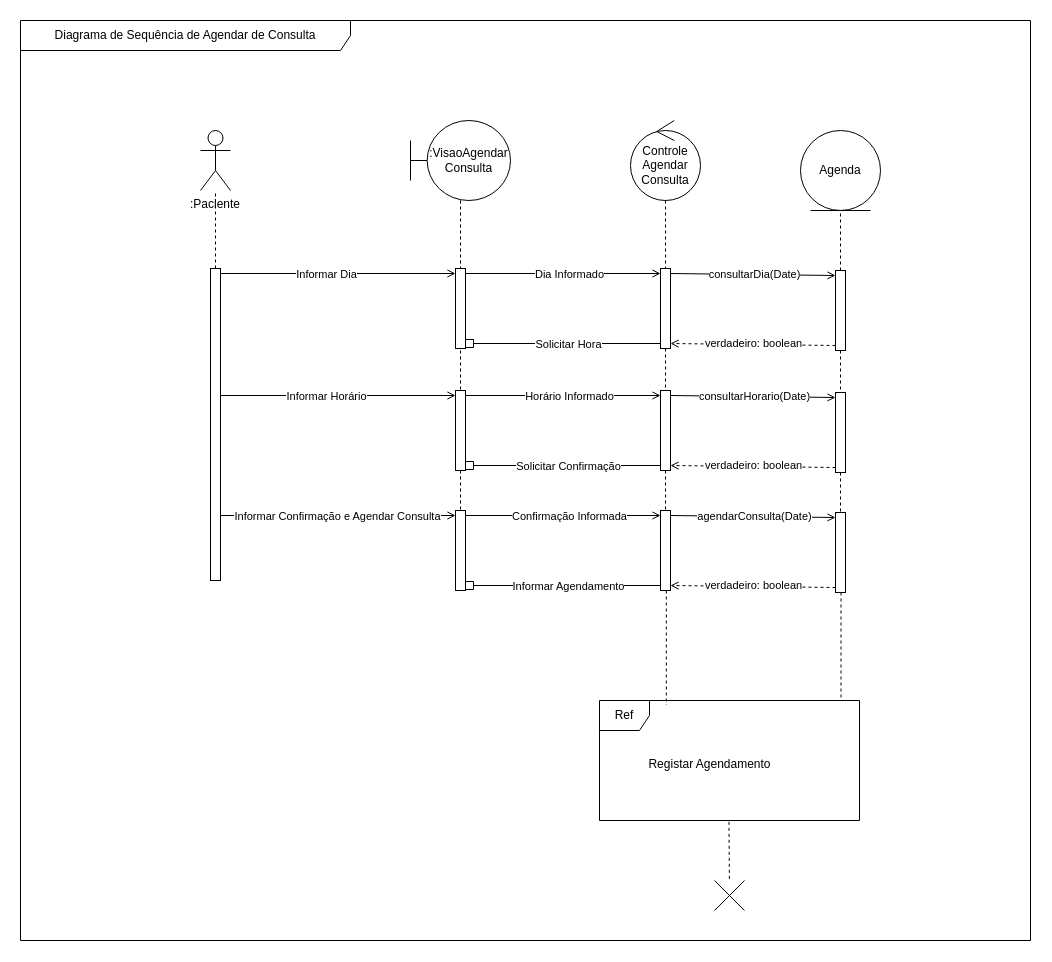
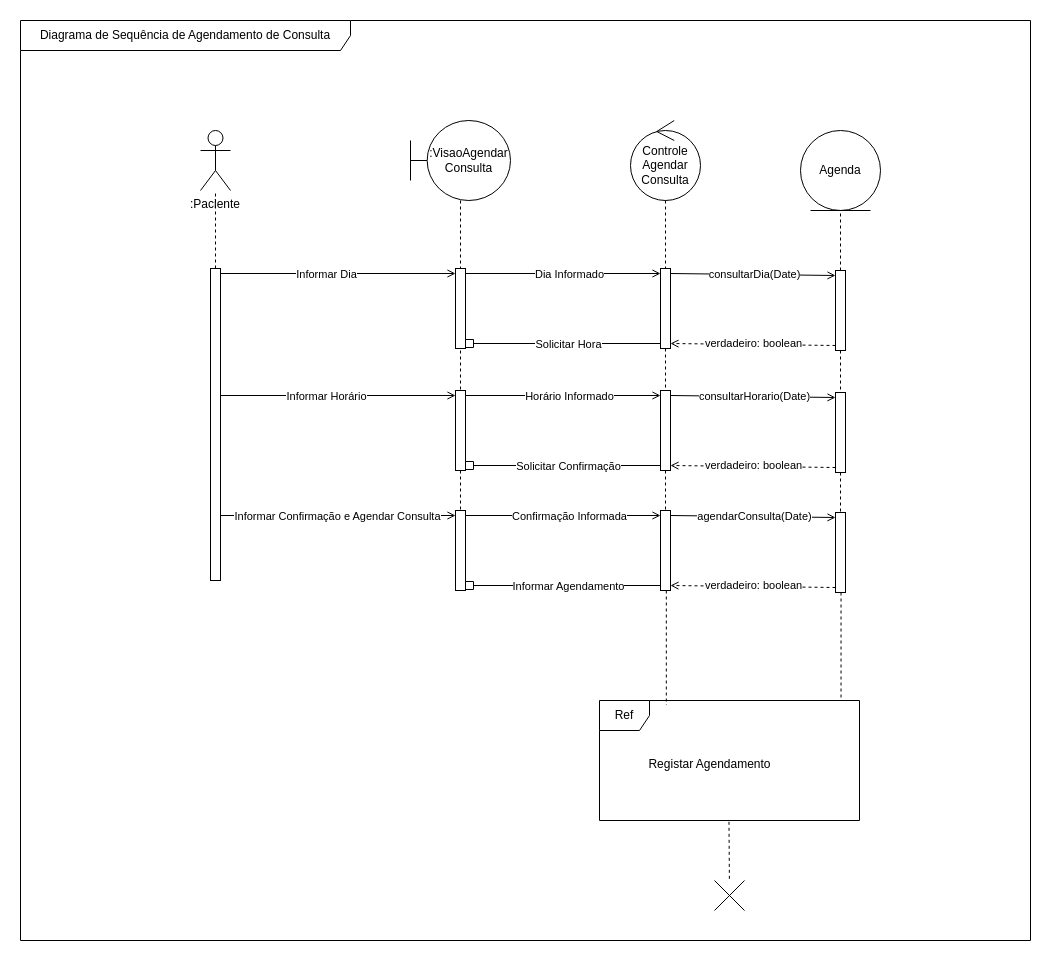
  <mxCell id="0" />
  <mxCell id="1" parent="0" />
  <mxCell id="2" style="rounded=0;orthogonalLoop=1;jettySize=auto;html=1;dashed=1;endArrow=none;endFill=0;textShadow=0;labelBackgroundColor=light-dark(default, #ffffff);" edge="1" parent="1" source="3" target="4"><mxGeometry relative="1" as="geometry" /></mxCell>
  <mxCell id="3" value="" style="html=1;points=[[0,0,0,0,5],[0,1,0,0,-5],[1,0,0,0,5],[1,1,0,0,-5]];perimeter=orthogonalPerimeter;outlineConnect=0;targetShapes=umlLifeline;portConstraint=eastwest;newEdgeStyle={&quot;curved&quot;:0,&quot;rounded&quot;:0};" vertex="1" parent="1"><mxGeometry x="210" y="268" width="10" height="312" as="geometry" /></mxCell>
  <mxCell id="4" value="&lt;span style=&quot;&quot;&gt;:Paciente&lt;/span&gt;" style="shape=umlActor;verticalLabelPosition=bottom;verticalAlign=top;html=1;labelBackgroundColor=none;labelBorderColor=none;textShadow=0;whiteSpace=wrap;" vertex="1" parent="1"><mxGeometry x="200" y="130" width="30" height="60" as="geometry" /></mxCell>
  <mxCell id="5" value=":VisaoAgendar&lt;div&gt;Consulta&lt;/div&gt;" style="shape=umlBoundary;whiteSpace=wrap;html=1;" vertex="1" parent="1"><mxGeometry x="410" y="120" width="100" height="80" as="geometry" /></mxCell>
  <mxCell id="6" value="" style="html=1;points=[[0,0,0,0,5],[0,1,0,0,-5],[1,0,0,0,5],[1,1,0,0,-5]];perimeter=orthogonalPerimeter;outlineConnect=0;targetShapes=umlLifeline;portConstraint=eastwest;newEdgeStyle={&quot;curved&quot;:0,&quot;rounded&quot;:0};" vertex="1" parent="1"><mxGeometry x="455" y="268" width="10" height="80" as="geometry" /></mxCell>
  <mxCell id="7" value="" style="orthogonalLoop=1;jettySize=auto;html=1;rounded=0;endArrow=none;endFill=0;dashed=1;" edge="1" parent="1" source="5" target="6"><mxGeometry width="80" relative="1" as="geometry"><mxPoint x="450" y="190" as="sourcePoint" /><mxPoint x="530" y="190" as="targetPoint" /></mxGeometry></mxCell>
  <mxCell id="8" value="Controle&lt;div&gt;Agendar&lt;div&gt;Consulta&lt;/div&gt;&lt;/div&gt;" style="ellipse;shape=umlControl;whiteSpace=wrap;html=1;" vertex="1" parent="1"><mxGeometry x="630" y="120" width="70" height="80" as="geometry" /></mxCell>
  <mxCell id="9" value="Agenda" style="ellipse;shape=umlEntity;whiteSpace=wrap;html=1;" vertex="1" parent="1"><mxGeometry x="800" y="130" width="80" height="80" as="geometry" /></mxCell>
  <mxCell id="10" value="" style="html=1;points=[[0,0,0,0,5],[0,1,0,0,-5],[1,0,0,0,5],[1,1,0,0,-5]];perimeter=orthogonalPerimeter;outlineConnect=0;targetShapes=umlLifeline;portConstraint=eastwest;newEdgeStyle={&quot;curved&quot;:0,&quot;rounded&quot;:0};" vertex="1" parent="1"><mxGeometry x="660" y="268" width="10" height="80" as="geometry" /></mxCell>
  <mxCell id="11" value="" style="orthogonalLoop=1;jettySize=auto;html=1;rounded=0;endArrow=none;endFill=0;dashed=1;" edge="1" parent="1" source="8" target="10"><mxGeometry width="80" relative="1" as="geometry"><mxPoint x="610" y="220" as="sourcePoint" /><mxPoint x="690" y="220" as="targetPoint" /></mxGeometry></mxCell>
  <mxCell id="12" value="" style="html=1;points=[[0,0,0,0,5],[0,1,0,0,-5],[1,0,0,0,5],[1,1,0,0,-5]];perimeter=orthogonalPerimeter;outlineConnect=0;targetShapes=umlLifeline;portConstraint=eastwest;newEdgeStyle={&quot;curved&quot;:0,&quot;rounded&quot;:0};" vertex="1" parent="1"><mxGeometry x="835" y="270" width="10" height="80" as="geometry" /></mxCell>
  <mxCell id="13" value="" style="edgeStyle=none;orthogonalLoop=1;jettySize=auto;html=1;rounded=0;dashed=1;endArrow=none;endFill=0;" edge="1" parent="1" source="12" target="9"><mxGeometry width="80" relative="1" as="geometry"><mxPoint x="550" y="330" as="sourcePoint" /><mxPoint x="630" y="330" as="targetPoint" /><Array as="points" /></mxGeometry></mxCell>
  <mxCell id="14" value="" style="edgeStyle=none;orthogonalLoop=1;jettySize=auto;html=1;rounded=0;entryX=0;entryY=0;entryDx=0;entryDy=5;entryPerimeter=0;exitX=1;exitY=0;exitDx=0;exitDy=5;exitPerimeter=0;endArrow=open;endFill=0;" edge="1" parent="1" source="3" target="6"><mxGeometry width="80" relative="1" as="geometry"><mxPoint x="370" y="310" as="sourcePoint" /><mxPoint x="450" y="310" as="targetPoint" /><Array as="points" /></mxGeometry></mxCell>
  <mxCell id="15" value="Informar Dia" style="edgeLabel;html=1;align=center;verticalAlign=middle;resizable=0;points=[];" vertex="1" connectable="0" parent="14"><mxGeometry x="-0.248" relative="1" as="geometry"><mxPoint x="17" as="offset" /></mxGeometry></mxCell>
  <mxCell id="16" value="" style="edgeStyle=none;orthogonalLoop=1;jettySize=auto;html=1;rounded=0;entryX=0;entryY=0;entryDx=0;entryDy=5;entryPerimeter=0;exitX=1;exitY=0;exitDx=0;exitDy=5;exitPerimeter=0;endArrow=open;endFill=0;" edge="1" parent="1" source="6" target="10"><mxGeometry width="80" relative="1" as="geometry"><mxPoint x="475" y="282" as="sourcePoint" /><mxPoint x="630" y="280" as="targetPoint" /><Array as="points" /></mxGeometry></mxCell>
  <mxCell id="17" value="Dia Informado" style="edgeLabel;html=1;align=center;verticalAlign=middle;resizable=0;points=[];" vertex="1" connectable="0" parent="16"><mxGeometry x="-0.248" relative="1" as="geometry"><mxPoint x="30" as="offset" /></mxGeometry></mxCell>
  <mxCell id="18" value="" style="edgeStyle=none;orthogonalLoop=1;jettySize=auto;html=1;rounded=0;entryX=0;entryY=0;entryDx=0;entryDy=5;entryPerimeter=0;exitX=1;exitY=0;exitDx=0;exitDy=5;exitPerimeter=0;endArrow=open;endFill=0;" edge="1" parent="1" source="10" target="12"><mxGeometry width="80" relative="1" as="geometry"><mxPoint x="680" y="300" as="sourcePoint" /><mxPoint x="875" y="300" as="targetPoint" /><Array as="points" /></mxGeometry></mxCell>
  <mxCell id="19" value="consultarDia(Date)" style="edgeLabel;html=1;align=center;verticalAlign=middle;resizable=0;points=[];" vertex="1" connectable="0" parent="18"><mxGeometry x="-0.248" relative="1" as="geometry"><mxPoint x="22" as="offset" /></mxGeometry></mxCell>
  <mxCell id="20" value="" style="edgeStyle=none;orthogonalLoop=1;jettySize=auto;html=1;rounded=0;entryX=1;entryY=1;entryDx=0;entryDy=-5;entryPerimeter=0;exitX=0;exitY=1;exitDx=0;exitDy=-5;exitPerimeter=0;endArrow=open;endFill=0;dashed=1;" edge="1" parent="1" source="12" target="10"><mxGeometry width="80" relative="1" as="geometry"><mxPoint x="730" y="310" as="sourcePoint" /><mxPoint x="810" y="310" as="targetPoint" /><Array as="points" /></mxGeometry></mxCell>
  <mxCell id="21" value="verdadeiro: boolean" style="edgeLabel;html=1;align=center;verticalAlign=middle;resizable=0;points=[];" vertex="1" connectable="0" parent="20"><mxGeometry x="0.172" y="2" relative="1" as="geometry"><mxPoint x="15" y="-3" as="offset" /></mxGeometry></mxCell>
  <mxCell id="22" value="" style="edgeStyle=none;orthogonalLoop=1;jettySize=auto;html=1;rounded=0;entryX=1;entryY=1;entryDx=0;entryDy=-5;entryPerimeter=0;exitX=0;exitY=1;exitDx=0;exitDy=-5;exitPerimeter=0;endArrow=box;endFill=0;" edge="1" parent="1" source="10" target="6"><mxGeometry width="80" relative="1" as="geometry"><mxPoint x="475" y="283" as="sourcePoint" /><mxPoint x="670" y="283" as="targetPoint" /><Array as="points" /></mxGeometry></mxCell>
  <mxCell id="23" value="Solicitar Hora" style="edgeLabel;html=1;align=center;verticalAlign=middle;resizable=0;points=[];" vertex="1" connectable="0" parent="22"><mxGeometry x="-0.248" relative="1" as="geometry"><mxPoint x="-20" as="offset" /></mxGeometry></mxCell>
  <mxCell id="24" value="" style="html=1;points=[[0,0,0,0,5],[0,1,0,0,-5],[1,0,0,0,5],[1,1,0,0,-5]];perimeter=orthogonalPerimeter;outlineConnect=0;targetShapes=umlLifeline;portConstraint=eastwest;newEdgeStyle={&quot;curved&quot;:0,&quot;rounded&quot;:0};" vertex="1" parent="1"><mxGeometry x="455" y="390" width="10" height="80" as="geometry" /></mxCell>
  <mxCell id="25" value="" style="html=1;points=[[0,0,0,0,5],[0,1,0,0,-5],[1,0,0,0,5],[1,1,0,0,-5]];perimeter=orthogonalPerimeter;outlineConnect=0;targetShapes=umlLifeline;portConstraint=eastwest;newEdgeStyle={&quot;curved&quot;:0,&quot;rounded&quot;:0};" vertex="1" parent="1"><mxGeometry x="660" y="390" width="10" height="80" as="geometry" /></mxCell>
  <mxCell id="26" value="" style="html=1;points=[[0,0,0,0,5],[0,1,0,0,-5],[1,0,0,0,5],[1,1,0,0,-5]];perimeter=orthogonalPerimeter;outlineConnect=0;targetShapes=umlLifeline;portConstraint=eastwest;newEdgeStyle={&quot;curved&quot;:0,&quot;rounded&quot;:0};" vertex="1" parent="1"><mxGeometry x="835" y="392" width="10" height="80" as="geometry" /></mxCell>
  <mxCell id="27" value="" style="edgeStyle=none;orthogonalLoop=1;jettySize=auto;html=1;rounded=0;entryX=0;entryY=0;entryDx=0;entryDy=5;entryPerimeter=0;exitX=1;exitY=0;exitDx=0;exitDy=5;exitPerimeter=0;endArrow=open;endFill=0;" edge="1" parent="1" source="24" target="25"><mxGeometry width="80" relative="1" as="geometry"><mxPoint x="475" y="404" as="sourcePoint" /><mxPoint x="630" y="402" as="targetPoint" /><Array as="points" /></mxGeometry></mxCell>
  <mxCell id="28" value="Horário Informado" style="edgeLabel;html=1;align=center;verticalAlign=middle;resizable=0;points=[];" vertex="1" connectable="0" parent="27"><mxGeometry x="-0.248" relative="1" as="geometry"><mxPoint x="30" as="offset" /></mxGeometry></mxCell>
  <mxCell id="29" value="" style="edgeStyle=none;orthogonalLoop=1;jettySize=auto;html=1;rounded=0;entryX=0;entryY=0;entryDx=0;entryDy=5;entryPerimeter=0;exitX=1;exitY=0;exitDx=0;exitDy=5;exitPerimeter=0;endArrow=open;endFill=0;" edge="1" parent="1" source="25" target="26"><mxGeometry width="80" relative="1" as="geometry"><mxPoint x="680" y="422" as="sourcePoint" /><mxPoint x="875" y="422" as="targetPoint" /><Array as="points" /></mxGeometry></mxCell>
  <mxCell id="30" value="consultarHorario(Date)" style="edgeLabel;html=1;align=center;verticalAlign=middle;resizable=0;points=[];" vertex="1" connectable="0" parent="29"><mxGeometry x="-0.248" relative="1" as="geometry"><mxPoint x="22" as="offset" /></mxGeometry></mxCell>
  <mxCell id="31" value="" style="edgeStyle=none;orthogonalLoop=1;jettySize=auto;html=1;rounded=0;entryX=1;entryY=1;entryDx=0;entryDy=-5;entryPerimeter=0;exitX=0;exitY=1;exitDx=0;exitDy=-5;exitPerimeter=0;endArrow=open;endFill=0;dashed=1;" edge="1" parent="1" source="26" target="25"><mxGeometry width="80" relative="1" as="geometry"><mxPoint x="730" y="432" as="sourcePoint" /><mxPoint x="810" y="432" as="targetPoint" /><Array as="points" /></mxGeometry></mxCell>
  <mxCell id="32" value="verdadeiro: boolean" style="edgeLabel;html=1;align=center;verticalAlign=middle;resizable=0;points=[];" vertex="1" connectable="0" parent="31"><mxGeometry x="0.172" y="2" relative="1" as="geometry"><mxPoint x="15" y="-3" as="offset" /></mxGeometry></mxCell>
  <mxCell id="33" value="" style="edgeStyle=none;orthogonalLoop=1;jettySize=auto;html=1;rounded=0;entryX=1;entryY=1;entryDx=0;entryDy=-5;entryPerimeter=0;exitX=0;exitY=1;exitDx=0;exitDy=-5;exitPerimeter=0;endArrow=box;endFill=0;" edge="1" parent="1" source="25" target="24"><mxGeometry width="80" relative="1" as="geometry"><mxPoint x="475" y="405" as="sourcePoint" /><mxPoint x="670" y="405" as="targetPoint" /><Array as="points" /></mxGeometry></mxCell>
  <mxCell id="34" value="Solicitar Confirmação" style="edgeLabel;html=1;align=center;verticalAlign=middle;resizable=0;points=[];" vertex="1" connectable="0" parent="33"><mxGeometry x="-0.248" relative="1" as="geometry"><mxPoint x="-20" as="offset" /></mxGeometry></mxCell>
  <mxCell id="35" value="" style="edgeStyle=none;orthogonalLoop=1;jettySize=auto;html=1;rounded=0;entryX=0;entryY=0;entryDx=0;entryDy=5;entryPerimeter=0;endArrow=open;endFill=0;" edge="1" parent="1" source="3" target="24"><mxGeometry width="80" relative="1" as="geometry"><mxPoint x="310" y="283" as="sourcePoint" /><mxPoint x="465" y="283" as="targetPoint" /><Array as="points" /></mxGeometry></mxCell>
  <mxCell id="36" value="Informar Horário" style="edgeLabel;html=1;align=center;verticalAlign=middle;resizable=0;points=[];" vertex="1" connectable="0" parent="35"><mxGeometry x="-0.248" relative="1" as="geometry"><mxPoint x="17" as="offset" /></mxGeometry></mxCell>
  <mxCell id="37" value="" style="edgeStyle=none;orthogonalLoop=1;jettySize=auto;html=1;rounded=0;entryX=0;entryY=0;entryDx=0;entryDy=5;entryPerimeter=0;exitX=1;exitY=0;exitDx=0;exitDy=5;exitPerimeter=0;endArrow=open;endFill=0;" edge="1" parent="1" source="47" target="48"><mxGeometry width="80" relative="1" as="geometry"><mxPoint x="475" y="524" as="sourcePoint" /><mxPoint x="630" y="522" as="targetPoint" /><Array as="points" /></mxGeometry></mxCell>
  <mxCell id="38" value="Confirmação Informada" style="edgeLabel;html=1;align=center;verticalAlign=middle;resizable=0;points=[];" vertex="1" connectable="0" parent="37"><mxGeometry x="-0.248" relative="1" as="geometry"><mxPoint x="30" as="offset" /></mxGeometry></mxCell>
  <mxCell id="39" value="" style="edgeStyle=none;orthogonalLoop=1;jettySize=auto;html=1;rounded=0;entryX=0;entryY=0;entryDx=0;entryDy=5;entryPerimeter=0;exitX=1;exitY=0;exitDx=0;exitDy=5;exitPerimeter=0;endArrow=open;endFill=0;" edge="1" parent="1" source="48" target="49"><mxGeometry width="80" relative="1" as="geometry"><mxPoint x="680" y="542" as="sourcePoint" /><mxPoint x="875" y="542" as="targetPoint" /><Array as="points" /></mxGeometry></mxCell>
  <mxCell id="40" value="agendarConsulta(Date)" style="edgeLabel;html=1;align=center;verticalAlign=middle;resizable=0;points=[];" vertex="1" connectable="0" parent="39"><mxGeometry x="-0.248" relative="1" as="geometry"><mxPoint x="22" as="offset" /></mxGeometry></mxCell>
  <mxCell id="41" value="" style="edgeStyle=none;orthogonalLoop=1;jettySize=auto;html=1;rounded=0;entryX=1;entryY=1;entryDx=0;entryDy=-5;entryPerimeter=0;exitX=0;exitY=1;exitDx=0;exitDy=-5;exitPerimeter=0;endArrow=open;endFill=0;dashed=1;" edge="1" parent="1" source="49" target="48"><mxGeometry width="80" relative="1" as="geometry"><mxPoint x="730" y="552" as="sourcePoint" /><mxPoint x="810" y="552" as="targetPoint" /><Array as="points" /></mxGeometry></mxCell>
  <mxCell id="42" value="verdadeiro: boolean" style="edgeLabel;html=1;align=center;verticalAlign=middle;resizable=0;points=[];" vertex="1" connectable="0" parent="41"><mxGeometry x="0.172" y="2" relative="1" as="geometry"><mxPoint x="15" y="-3" as="offset" /></mxGeometry></mxCell>
  <mxCell id="43" value="" style="edgeStyle=none;orthogonalLoop=1;jettySize=auto;html=1;rounded=0;entryX=1;entryY=1;entryDx=0;entryDy=-5;entryPerimeter=0;exitX=0;exitY=1;exitDx=0;exitDy=-5;exitPerimeter=0;endArrow=box;endFill=0;" edge="1" parent="1" source="48" target="47"><mxGeometry width="80" relative="1" as="geometry"><mxPoint x="475" y="525" as="sourcePoint" /><mxPoint x="670" y="525" as="targetPoint" /><Array as="points" /></mxGeometry></mxCell>
  <mxCell id="44" value="Informar Agendamento" style="edgeLabel;html=1;align=center;verticalAlign=middle;resizable=0;points=[];" vertex="1" connectable="0" parent="43"><mxGeometry x="-0.248" relative="1" as="geometry"><mxPoint x="-20" as="offset" /></mxGeometry></mxCell>
  <mxCell id="45" value="" style="edgeStyle=none;orthogonalLoop=1;jettySize=auto;html=1;rounded=0;entryX=0;entryY=0;entryDx=0;entryDy=5;entryPerimeter=0;endArrow=open;endFill=0;" edge="1" parent="1" source="3" target="47"><mxGeometry width="80" relative="1" as="geometry"><mxPoint x="300" y="515" as="sourcePoint" /><mxPoint x="465" y="403" as="targetPoint" /><Array as="points" /></mxGeometry></mxCell>
  <mxCell id="46" value="Informar Confirmação e Agendar Consulta" style="edgeLabel;html=1;align=center;verticalAlign=middle;resizable=0;points=[];" vertex="1" connectable="0" parent="45"><mxGeometry x="-0.248" relative="1" as="geometry"><mxPoint x="28" as="offset" /></mxGeometry></mxCell>
  <mxCell id="47" value="" style="html=1;points=[[0,0,0,0,5],[0,1,0,0,-5],[1,0,0,0,5],[1,1,0,0,-5]];perimeter=orthogonalPerimeter;outlineConnect=0;targetShapes=umlLifeline;portConstraint=eastwest;newEdgeStyle={&quot;curved&quot;:0,&quot;rounded&quot;:0};" vertex="1" parent="1"><mxGeometry x="455" y="510" width="10" height="80" as="geometry" /></mxCell>
  <mxCell id="48" value="" style="html=1;points=[[0,0,0,0,5],[0,1,0,0,-5],[1,0,0,0,5],[1,1,0,0,-5]];perimeter=orthogonalPerimeter;outlineConnect=0;targetShapes=umlLifeline;portConstraint=eastwest;newEdgeStyle={&quot;curved&quot;:0,&quot;rounded&quot;:0};" vertex="1" parent="1"><mxGeometry x="660" y="510" width="10" height="80" as="geometry" /></mxCell>
  <mxCell id="49" value="" style="html=1;points=[[0,0,0,0,5],[0,1,0,0,-5],[1,0,0,0,5],[1,1,0,0,-5]];perimeter=orthogonalPerimeter;outlineConnect=0;targetShapes=umlLifeline;portConstraint=eastwest;newEdgeStyle={&quot;curved&quot;:0,&quot;rounded&quot;:0};" vertex="1" parent="1"><mxGeometry x="835" y="512" width="10" height="80" as="geometry" /></mxCell>
  <mxCell id="50" value="" style="orthogonalLoop=1;jettySize=auto;html=1;rounded=0;endArrow=none;endFill=0;dashed=1;" edge="1" parent="1" target="24"><mxGeometry width="80" relative="1" as="geometry"><mxPoint x="460" y="350" as="sourcePoint" /><mxPoint x="470" y="448" as="targetPoint" /></mxGeometry></mxCell>
  <mxCell id="51" value="" style="orthogonalLoop=1;jettySize=auto;html=1;rounded=0;endArrow=none;endFill=0;dashed=1;" edge="1" parent="1" source="24" target="47"><mxGeometry width="80" relative="1" as="geometry"><mxPoint x="470" y="360" as="sourcePoint" /><mxPoint x="470" y="410" as="targetPoint" /></mxGeometry></mxCell>
  <mxCell id="52" value="" style="orthogonalLoop=1;jettySize=auto;html=1;rounded=0;endArrow=none;endFill=0;dashed=1;" edge="1" parent="1" source="10" target="25"><mxGeometry width="80" relative="1" as="geometry"><mxPoint x="470" y="480" as="sourcePoint" /><mxPoint x="470" y="520" as="targetPoint" /></mxGeometry></mxCell>
  <mxCell id="53" value="" style="orthogonalLoop=1;jettySize=auto;html=1;rounded=0;endArrow=none;endFill=0;dashed=1;" edge="1" parent="1" source="25" target="48"><mxGeometry width="80" relative="1" as="geometry"><mxPoint x="675" y="358" as="sourcePoint" /><mxPoint x="675" y="400" as="targetPoint" /></mxGeometry></mxCell>
  <mxCell id="54" value="" style="orthogonalLoop=1;jettySize=auto;html=1;rounded=0;endArrow=none;endFill=0;dashed=1;" edge="1" parent="1" source="12" target="26"><mxGeometry width="80" relative="1" as="geometry"><mxPoint x="675" y="480" as="sourcePoint" /><mxPoint x="675" y="520" as="targetPoint" /></mxGeometry></mxCell>
  <mxCell id="55" value="" style="orthogonalLoop=1;jettySize=auto;html=1;rounded=0;endArrow=none;endFill=0;dashed=1;" edge="1" parent="1" source="26" target="49"><mxGeometry width="80" relative="1" as="geometry"><mxPoint x="850" y="360" as="sourcePoint" /><mxPoint x="850" y="402" as="targetPoint" /></mxGeometry></mxCell>
  <mxCell id="56" value="Ref" style="shape=umlFrame;whiteSpace=wrap;html=1;pointerEvents=0;recursiveResize=0;container=1;collapsible=0;width=50;" vertex="1" parent="1"><mxGeometry x="599" y="700" width="260" height="120" as="geometry" /></mxCell>
  <mxCell id="57" value="Registar Agendamento" style="text;align=center;html=1;" vertex="1" parent="56"><mxGeometry width="100" height="20" relative="1" as="geometry"><mxPoint x="60" y="50" as="offset" /></mxGeometry></mxCell>
  <mxCell id="58" value="" style="orthogonalLoop=1;jettySize=auto;html=1;rounded=0;endArrow=none;endFill=0;dashed=1;entryX=0.257;entryY=0.037;entryDx=0;entryDy=0;entryPerimeter=0;" edge="1" parent="1" source="48" target="56"><mxGeometry width="80" relative="1" as="geometry"><mxPoint x="675" y="480" as="sourcePoint" /><mxPoint x="675" y="520" as="targetPoint" /></mxGeometry></mxCell>
  <mxCell id="59" value="" style="orthogonalLoop=1;jettySize=auto;html=1;rounded=0;endArrow=none;endFill=0;dashed=1;entryX=0.929;entryY=-0.008;entryDx=0;entryDy=0;entryPerimeter=0;" edge="1" parent="1" source="49" target="56"><mxGeometry width="80" relative="1" as="geometry"><mxPoint x="676" y="600" as="sourcePoint" /><mxPoint x="676" y="660" as="targetPoint" /></mxGeometry></mxCell>
- <mxCell id="60" value="Diagrama de Sequência de Agendar de Consulta" style="shape=umlFrame;whiteSpace=wrap;html=1;pointerEvents=0;recursiveResize=0;container=1;collapsible=0;width=330;height=30;" vertex="1" parent="1"><mxGeometry x="20" width="1010" height="920" as="geometry" y="20" /></mxCell>
+ <mxCell id="60" value="Diagrama de Sequência de Agendamento de Consulta" style="shape=umlFrame;whiteSpace=wrap;html=1;pointerEvents=0;recursiveResize=0;container=1;collapsible=0;width=330;height=30;" vertex="1" parent="1"><mxGeometry x="20" width="1010" height="920" as="geometry" y="20" /></mxCell>
  <mxCell id="61" value="" style="shape=umlDestroy;html=1;" vertex="1" parent="60"><mxGeometry x="694" y="860" width="30" height="30" as="geometry" /></mxCell>
  <mxCell id="62" value="" style="orthogonalLoop=1;jettySize=auto;html=1;rounded=0;endArrow=none;endFill=0;dashed=1;exitX=0.498;exitY=1.011;exitDx=0;exitDy=0;exitPerimeter=0;" edge="1" parent="1" source="56" target="61"><mxGeometry width="80" relative="1" as="geometry"><mxPoint x="800" y="840" as="sourcePoint" /><mxPoint x="800" y="947" as="targetPoint" /></mxGeometry></mxCell>
